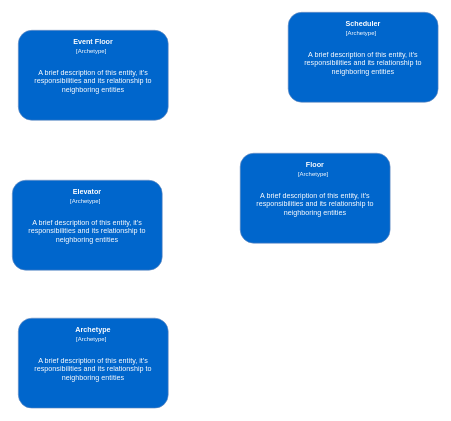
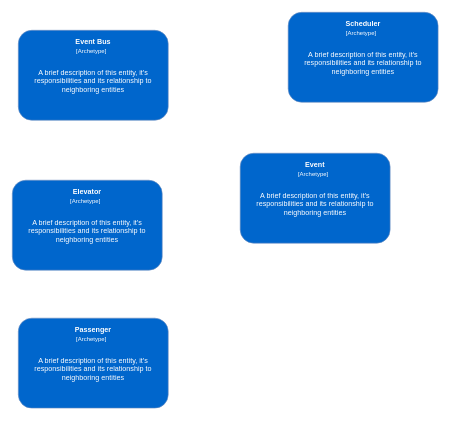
  <mxCell id="0" />
  <mxCell id="1" parent="0" />
  <mxCell id="2" value="" style="group;rounded=0;fillColor=none;fontColor=#808080;strokeWidth=4;" vertex="1" connectable="0" parent="1"><mxGeometry x="30" y="50" width="250" height="150" as="geometry" /></mxCell>
  <mxCell id="3" value="A brief description of this entity, it's responsibilities and its relationship to neighboring entities" style="rounded=1;whiteSpace=wrap;html=1;fillColor=#0066CC;strokeColor=#6c8ebf;fontColor=#FFFFFF;spacingTop=20;" vertex="1" parent="2"><mxGeometry width="250" height="150" as="geometry" /></mxCell>
- <mxCell id="4" value="Event Floor" style="text;html=1;strokeColor=none;fillColor=none;align=center;verticalAlign=middle;whiteSpace=wrap;rounded=0;fontColor=#FFFFFF;fontStyle=1" vertex="1" parent="2"><mxGeometry x="25" y="10" width="200" height="20" as="geometry" /></mxCell>
+ <mxCell id="4" value="Event Bus" style="text;html=1;strokeColor=none;fillColor=none;align=center;verticalAlign=middle;whiteSpace=wrap;rounded=0;fontColor=#FFFFFF;fontStyle=1" vertex="1" parent="2"><mxGeometry x="25" y="10" width="200" height="20" as="geometry" /></mxCell>
  <mxCell id="5" value="[Archetype]" style="text;html=1;strokeColor=none;fillColor=none;align=center;verticalAlign=middle;whiteSpace=wrap;rounded=0;fontColor=#FFFFFF;fontSize=10;" vertex="1" parent="2"><mxGeometry x="22" y="25" width="200" height="20" as="geometry" /></mxCell>
  <mxCell id="6" value="" style="group;rounded=0;fillColor=none;fontColor=#808080;strokeWidth=4;" vertex="1" connectable="0" parent="1"><mxGeometry x="20" y="300" width="250" height="150" as="geometry" /></mxCell>
  <mxCell id="7" value="A brief description of this entity, it's responsibilities and its relationship to neighboring entities" style="rounded=1;whiteSpace=wrap;html=1;fillColor=#0066CC;strokeColor=#6c8ebf;fontColor=#FFFFFF;spacingTop=20;" vertex="1" parent="6"><mxGeometry width="250" height="150" as="geometry" /></mxCell>
  <mxCell id="8" value="Elevator" style="text;html=1;strokeColor=none;fillColor=none;align=center;verticalAlign=middle;whiteSpace=wrap;rounded=0;fontColor=#FFFFFF;fontStyle=1" vertex="1" parent="6"><mxGeometry x="25" y="10" width="200" height="20" as="geometry" /></mxCell>
  <mxCell id="9" value="[Archetype]" style="text;html=1;strokeColor=none;fillColor=none;align=center;verticalAlign=middle;whiteSpace=wrap;rounded=0;fontColor=#FFFFFF;fontSize=10;" vertex="1" parent="6"><mxGeometry x="22" y="25" width="200" height="20" as="geometry" /></mxCell>
  <mxCell id="10" value="" style="group;rounded=0;fillColor=none;fontColor=#808080;strokeWidth=4;" vertex="1" connectable="0" parent="1"><mxGeometry x="480" y="20" width="250" height="150" as="geometry" /></mxCell>
  <mxCell id="11" value="A brief description of this entity, it's responsibilities and its relationship to neighboring entities" style="rounded=1;whiteSpace=wrap;html=1;fillColor=#0066CC;strokeColor=#6c8ebf;fontColor=#FFFFFF;spacingTop=20;" vertex="1" parent="10"><mxGeometry width="250" height="150" as="geometry" /></mxCell>
  <mxCell id="12" value="Scheduler" style="text;html=1;strokeColor=none;fillColor=none;align=center;verticalAlign=middle;whiteSpace=wrap;rounded=0;fontColor=#FFFFFF;fontStyle=1" vertex="1" parent="10"><mxGeometry x="25" y="10" width="200" height="20" as="geometry" /></mxCell>
  <mxCell id="13" value="[Archetype]" style="text;html=1;strokeColor=none;fillColor=none;align=center;verticalAlign=middle;whiteSpace=wrap;rounded=0;fontColor=#FFFFFF;fontSize=10;" vertex="1" parent="10"><mxGeometry x="22" y="25" width="200" height="20" as="geometry" /></mxCell>
  <mxCell id="14" value="" style="group;rounded=0;fillColor=none;fontColor=#808080;strokeWidth=4;" vertex="1" connectable="0" parent="1"><mxGeometry x="400" y="255" width="250" height="150" as="geometry" /></mxCell>
  <mxCell id="15" value="A brief description of this entity, it's responsibilities and its relationship to neighboring entities" style="rounded=1;whiteSpace=wrap;html=1;fillColor=#0066CC;strokeColor=#6c8ebf;fontColor=#FFFFFF;spacingTop=20;" vertex="1" parent="14"><mxGeometry width="250" height="150" as="geometry" /></mxCell>
- <mxCell id="16" value="Floor" style="text;html=1;strokeColor=none;fillColor=none;align=center;verticalAlign=middle;whiteSpace=wrap;rounded=0;fontColor=#FFFFFF;fontStyle=1" vertex="1" parent="14"><mxGeometry x="25" y="10" width="200" height="20" as="geometry" /></mxCell>
+ <mxCell id="16" value="Event" style="text;html=1;strokeColor=none;fillColor=none;align=center;verticalAlign=middle;whiteSpace=wrap;rounded=0;fontColor=#FFFFFF;fontStyle=1" vertex="1" parent="14"><mxGeometry x="25" y="10" width="200" height="20" as="geometry" /></mxCell>
  <mxCell id="17" value="[Archetype]" style="text;html=1;strokeColor=none;fillColor=none;align=center;verticalAlign=middle;whiteSpace=wrap;rounded=0;fontColor=#FFFFFF;fontSize=10;" vertex="1" parent="14"><mxGeometry x="22" y="25" width="200" height="20" as="geometry" /></mxCell>
  <mxCell id="18" value="" style="group;rounded=0;fillColor=none;fontColor=#808080;strokeWidth=4;" vertex="1" connectable="0" parent="1"><mxGeometry x="30" y="530" width="250" height="150" as="geometry" /></mxCell>
  <mxCell id="19" value="A brief description of this entity, it's responsibilities and its relationship to neighboring entities" style="rounded=1;whiteSpace=wrap;html=1;fillColor=#0066CC;strokeColor=#6c8ebf;fontColor=#FFFFFF;spacingTop=20;" vertex="1" parent="18"><mxGeometry width="250" height="150" as="geometry" /></mxCell>
- <mxCell id="20" value="Archetype" style="text;html=1;strokeColor=none;fillColor=none;align=center;verticalAlign=middle;whiteSpace=wrap;rounded=0;fontColor=#FFFFFF;fontStyle=1" vertex="1" parent="18"><mxGeometry x="25" y="10" width="200" height="20" as="geometry" /></mxCell>
+ <mxCell id="20" value="Passenger" style="text;html=1;strokeColor=none;fillColor=none;align=center;verticalAlign=middle;whiteSpace=wrap;rounded=0;fontColor=#FFFFFF;fontStyle=1" vertex="1" parent="18"><mxGeometry x="25" y="10" width="200" height="20" as="geometry" /></mxCell>
  <mxCell id="21" value="[Archetype]" style="text;html=1;strokeColor=none;fillColor=none;align=center;verticalAlign=middle;whiteSpace=wrap;rounded=0;fontColor=#FFFFFF;fontSize=10;" vertex="1" parent="18"><mxGeometry x="22" y="25" width="200" height="20" as="geometry" /></mxCell>
